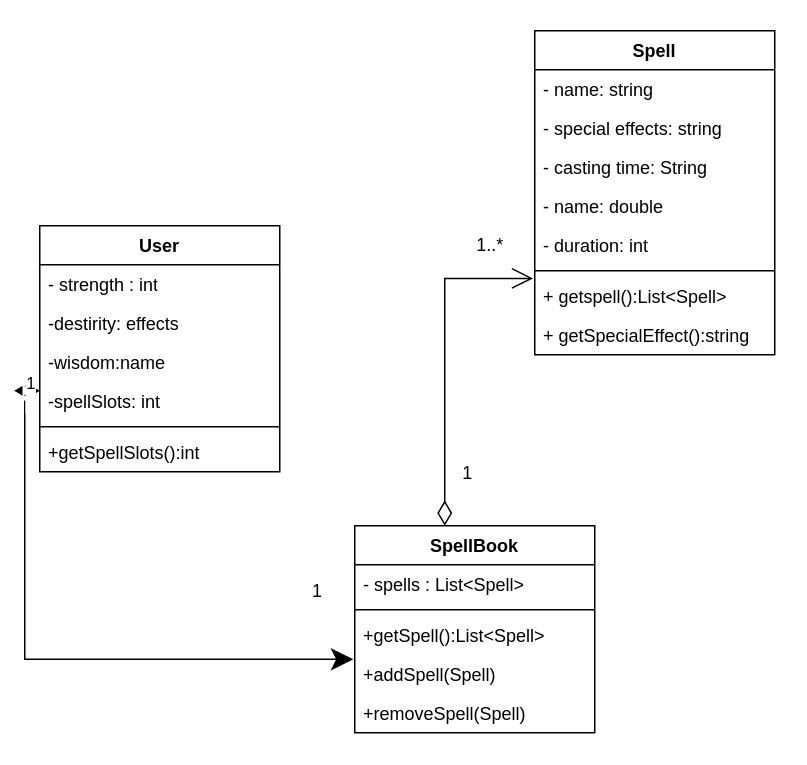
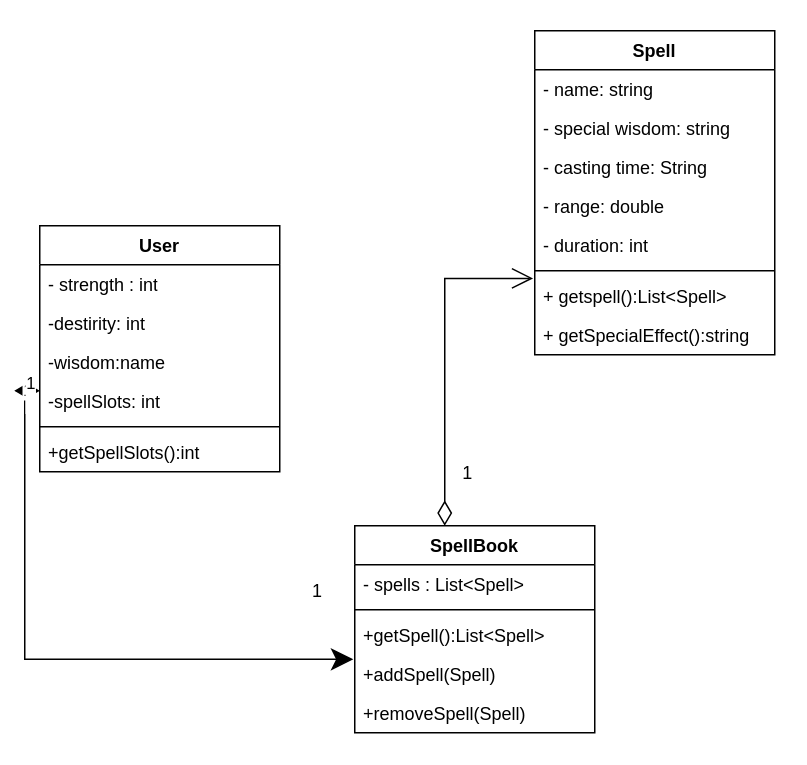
  <mxCell id="0" />
  <mxCell id="1" parent="0" />
  <mxCell id="2" value="Spell" style="swimlane;fontStyle=1;align=center;verticalAlign=top;childLayout=stackLayout;horizontal=1;startSize=26;horizontalStack=0;resizeParent=1;resizeParentMax=0;resizeLast=0;collapsible=1;marginBottom=0;whiteSpace=wrap;html=1;" vertex="1" parent="1"><mxGeometry x="350" y="20" width="160" height="216" as="geometry" /></mxCell>
  <mxCell id="3" value="- name&lt;span style=&quot;background-color: initial;&quot;&gt;: string&lt;/span&gt;" style="text;strokeColor=none;fillColor=none;align=left;verticalAlign=top;spacingLeft=4;spacingRight=4;overflow=hidden;rotatable=0;points=[[0,0.5],[1,0.5]];portConstraint=eastwest;whiteSpace=wrap;html=1;" vertex="1" parent="2"><mxGeometry y="26" width="160" height="26" as="geometry" /></mxCell>
- <mxCell id="4" value="-&amp;nbsp;&lt;span style=&quot;background-color: initial;&quot;&gt;special effects: string&lt;/span&gt;" style="text;strokeColor=none;fillColor=none;align=left;verticalAlign=top;spacingLeft=4;spacingRight=4;overflow=hidden;rotatable=0;points=[[0,0.5],[1,0.5]];portConstraint=eastwest;whiteSpace=wrap;html=1;" vertex="1" parent="2"><mxGeometry y="52" width="160" height="26" as="geometry" /></mxCell>
+ <mxCell id="4" value="-&amp;nbsp;&lt;span style=&quot;background-color: initial;&quot;&gt;special wisdom: string&lt;/span&gt;" style="text;strokeColor=none;fillColor=none;align=left;verticalAlign=top;spacingLeft=4;spacingRight=4;overflow=hidden;rotatable=0;points=[[0,0.5],[1,0.5]];portConstraint=eastwest;whiteSpace=wrap;html=1;" vertex="1" parent="2"><mxGeometry y="52" width="160" height="26" as="geometry" /></mxCell>
  <mxCell id="5" value="- casting time&lt;span style=&quot;background-color: initial;&quot;&gt;: String&lt;/span&gt;" style="text;strokeColor=none;fillColor=none;align=left;verticalAlign=top;spacingLeft=4;spacingRight=4;overflow=hidden;rotatable=0;points=[[0,0.5],[1,0.5]];portConstraint=eastwest;whiteSpace=wrap;html=1;" vertex="1" parent="2"><mxGeometry y="78" width="160" height="26" as="geometry" /></mxCell>
- <mxCell id="6" value="- name&lt;span style=&quot;background-color: initial;&quot;&gt;: double&lt;/span&gt;" style="text;strokeColor=none;fillColor=none;align=left;verticalAlign=top;spacingLeft=4;spacingRight=4;overflow=hidden;rotatable=0;points=[[0,0.5],[1,0.5]];portConstraint=eastwest;whiteSpace=wrap;html=1;" vertex="1" parent="2"><mxGeometry y="104" width="160" height="26" as="geometry" /></mxCell>
+ <mxCell id="6" value="- range&lt;span style=&quot;background-color: initial;&quot;&gt;: double&lt;/span&gt;" style="text;strokeColor=none;fillColor=none;align=left;verticalAlign=top;spacingLeft=4;spacingRight=4;overflow=hidden;rotatable=0;points=[[0,0.5],[1,0.5]];portConstraint=eastwest;whiteSpace=wrap;html=1;" vertex="1" parent="2"><mxGeometry y="104" width="160" height="26" as="geometry" /></mxCell>
  <mxCell id="7" value="- duration: int" style="text;strokeColor=none;fillColor=none;align=left;verticalAlign=top;spacingLeft=4;spacingRight=4;overflow=hidden;rotatable=0;points=[[0,0.5],[1,0.5]];portConstraint=eastwest;whiteSpace=wrap;html=1;" vertex="1" parent="2"><mxGeometry y="130" width="160" height="26" as="geometry" /></mxCell>
  <mxCell id="8" value="" style="line;strokeWidth=1;fillColor=none;align=left;verticalAlign=middle;spacingTop=-1;spacingLeft=3;spacingRight=3;rotatable=0;labelPosition=right;points=[];portConstraint=eastwest;strokeColor=inherit;" vertex="1" parent="2"><mxGeometry y="156" width="160" height="8" as="geometry" /></mxCell>
  <mxCell id="9" value="+ getspell():List&amp;lt;Spell&amp;gt;" style="text;strokeColor=none;fillColor=none;align=left;verticalAlign=top;spacingLeft=4;spacingRight=4;overflow=hidden;rotatable=0;points=[[0,0.5],[1,0.5]];portConstraint=eastwest;whiteSpace=wrap;html=1;" vertex="1" parent="2"><mxGeometry y="164" width="160" height="26" as="geometry" /></mxCell>
  <mxCell id="10" value="+ getSpecialEffect():string" style="text;strokeColor=none;fillColor=none;align=left;verticalAlign=top;spacingLeft=4;spacingRight=4;overflow=hidden;rotatable=0;points=[[0,0.5],[1,0.5]];portConstraint=eastwest;whiteSpace=wrap;html=1;" vertex="1" parent="2"><mxGeometry y="190" width="160" height="26" as="geometry" /></mxCell>
  <mxCell id="11" value="SpellBook" style="swimlane;fontStyle=1;align=center;verticalAlign=top;childLayout=stackLayout;horizontal=1;startSize=26;horizontalStack=0;resizeParent=1;resizeParentMax=0;resizeLast=0;collapsible=1;marginBottom=0;whiteSpace=wrap;html=1;" vertex="1" parent="1"><mxGeometry x="230" y="350" width="160" height="138" as="geometry" /></mxCell>
  <mxCell id="12" value="- spells : List&amp;lt;Spell&amp;gt;" style="text;strokeColor=none;fillColor=none;align=left;verticalAlign=top;spacingLeft=4;spacingRight=4;overflow=hidden;rotatable=0;points=[[0,0.5],[1,0.5]];portConstraint=eastwest;whiteSpace=wrap;html=1;" vertex="1" parent="11"><mxGeometry y="26" width="160" height="26" as="geometry" /></mxCell>
  <mxCell id="13" value="" style="line;strokeWidth=1;fillColor=none;align=left;verticalAlign=middle;spacingTop=-1;spacingLeft=3;spacingRight=3;rotatable=0;labelPosition=right;points=[];portConstraint=eastwest;strokeColor=inherit;" vertex="1" parent="11"><mxGeometry y="52" width="160" height="8" as="geometry" /></mxCell>
  <mxCell id="14" value="+getSpell():List&amp;lt;Spell&amp;gt;" style="text;strokeColor=none;fillColor=none;align=left;verticalAlign=top;spacingLeft=4;spacingRight=4;overflow=hidden;rotatable=0;points=[[0,0.5],[1,0.5]];portConstraint=eastwest;whiteSpace=wrap;html=1;" vertex="1" parent="11"><mxGeometry y="60" width="160" height="26" as="geometry" /></mxCell>
  <mxCell id="15" value="+addSpell(Spell)" style="text;strokeColor=none;fillColor=none;align=left;verticalAlign=top;spacingLeft=4;spacingRight=4;overflow=hidden;rotatable=0;points=[[0,0.5],[1,0.5]];portConstraint=eastwest;whiteSpace=wrap;html=1;" vertex="1" parent="11"><mxGeometry y="86" width="160" height="26" as="geometry" /></mxCell>
  <mxCell id="16" value="+removeSpell(Spell)" style="text;strokeColor=none;fillColor=none;align=left;verticalAlign=top;spacingLeft=4;spacingRight=4;overflow=hidden;rotatable=0;points=[[0,0.5],[1,0.5]];portConstraint=eastwest;whiteSpace=wrap;html=1;" vertex="1" parent="11"><mxGeometry y="112" width="160" height="26" as="geometry" /></mxCell>
  <mxCell id="17" value="" style="endArrow=classic;html=1;endSize=12;startArrow=diamondThin;startSize=14;startFill=1;edgeStyle=orthogonalEdgeStyle;align=left;verticalAlign=bottom;rounded=0;entryX=-0.006;entryY=0.117;entryDx=0;entryDy=0;entryPerimeter=0;exitX=0;exitY=0.231;exitDx=0;exitDy=0;exitPerimeter=0;" edge="1" parent="1" source="28" target="15"><mxGeometry x="-1" y="-72" relative="1" as="geometry"><mxPoint x="-270" y="250.002" as="sourcePoint" /><mxPoint x="-59.68" y="426.44" as="targetPoint" /><mxPoint x="-32" y="57" as="offset" /></mxGeometry></mxCell>
  <mxCell id="18" value="1" style="edgeLabel;html=1;align=center;verticalAlign=middle;resizable=0;points=[];" vertex="1" connectable="0" parent="17"><mxGeometry x="-0.958" y="-1" relative="1" as="geometry"><mxPoint as="offset" /></mxGeometry></mxCell>
  <mxCell id="19" value="1&lt;div&gt;&lt;br&gt;&lt;/div&gt;" style="edgeLabel;html=1;align=center;verticalAlign=middle;resizable=0;points=[];" vertex="1" connectable="0" parent="17"><mxGeometry x="-0.973" y="1" relative="1" as="geometry"><mxPoint as="offset" /></mxGeometry></mxCell>
  <mxCell id="20" value="" style="endArrow=open;html=1;endSize=12;startArrow=diamondThin;startSize=14;startFill=0;edgeStyle=orthogonalEdgeStyle;align=left;verticalAlign=bottom;rounded=0;exitX=0.375;exitY=0;exitDx=0;exitDy=0;exitPerimeter=0;entryX=-0.007;entryY=0.043;entryDx=0;entryDy=0;entryPerimeter=0;" edge="1" parent="1" source="11" target="9"><mxGeometry x="-1" y="3" relative="1" as="geometry"><mxPoint x="280" y="160" as="sourcePoint" /><mxPoint x="410" y="240" as="targetPoint" /></mxGeometry></mxCell>
  <mxCell id="21" value="1" style="text;whiteSpace=wrap;html=1;" vertex="1" parent="1"><mxGeometry x="200" y="380" width="90" height="40" as="geometry" /></mxCell>
  <mxCell id="22" value="1" style="text;html=1;align=center;verticalAlign=middle;resizable=0;points=[];autosize=1;strokeColor=none;fillColor=none;" vertex="1" parent="1"><mxGeometry x="290" y="300" width="30" height="30" as="geometry" /></mxCell>
- <mxCell id="23" value="1..*" style="text;html=1;align=center;verticalAlign=middle;resizable=0;points=[];autosize=1;strokeColor=none;fillColor=none;" vertex="1" parent="1"><mxGeometry x="300" y="148" width="40" height="30" as="geometry" /></mxCell>
  <mxCell id="24" value="User" style="swimlane;fontStyle=1;align=center;verticalAlign=top;childLayout=stackLayout;horizontal=1;startSize=26;horizontalStack=0;resizeParent=1;resizeParentMax=0;resizeLast=0;collapsible=1;marginBottom=0;whiteSpace=wrap;html=1;" vertex="1" parent="1"><mxGeometry x="20" y="150" width="160" height="164" as="geometry" /></mxCell>
  <mxCell id="25" value="- strength : int&lt;div&gt;&lt;br&gt;&lt;/div&gt;" style="text;strokeColor=none;fillColor=none;align=left;verticalAlign=top;spacingLeft=4;spacingRight=4;overflow=hidden;rotatable=0;points=[[0,0.5],[1,0.5]];portConstraint=eastwest;whiteSpace=wrap;html=1;" vertex="1" parent="24"><mxGeometry y="26" width="160" height="26" as="geometry" /></mxCell>
- <mxCell id="26" value="&lt;div&gt;-destirity: effects&lt;/div&gt;" style="text;strokeColor=none;fillColor=none;align=left;verticalAlign=top;spacingLeft=4;spacingRight=4;overflow=hidden;rotatable=0;points=[[0,0.5],[1,0.5]];portConstraint=eastwest;whiteSpace=wrap;html=1;" vertex="1" parent="24"><mxGeometry y="52" width="160" height="26" as="geometry" /></mxCell>
+ <mxCell id="26" value="&lt;div&gt;-destirity: int&lt;/div&gt;" style="text;strokeColor=none;fillColor=none;align=left;verticalAlign=top;spacingLeft=4;spacingRight=4;overflow=hidden;rotatable=0;points=[[0,0.5],[1,0.5]];portConstraint=eastwest;whiteSpace=wrap;html=1;" vertex="1" parent="24"><mxGeometry y="52" width="160" height="26" as="geometry" /></mxCell>
  <mxCell id="27" value="-wisdom:name" style="text;strokeColor=none;fillColor=none;align=left;verticalAlign=top;spacingLeft=4;spacingRight=4;overflow=hidden;rotatable=0;points=[[0,0.5],[1,0.5]];portConstraint=eastwest;whiteSpace=wrap;html=1;" vertex="1" parent="24"><mxGeometry y="78" width="160" height="26" as="geometry" /></mxCell>
  <mxCell id="28" value="-spellSlots: int" style="text;strokeColor=none;fillColor=none;align=left;verticalAlign=top;spacingLeft=4;spacingRight=4;overflow=hidden;rotatable=0;points=[[0,0.5],[1,0.5]];portConstraint=eastwest;whiteSpace=wrap;html=1;" vertex="1" parent="24"><mxGeometry y="104" width="160" height="26" as="geometry" /></mxCell>
  <mxCell id="29" value="" style="line;strokeWidth=1;fillColor=none;align=left;verticalAlign=middle;spacingTop=-1;spacingLeft=3;spacingRight=3;rotatable=0;labelPosition=right;points=[];portConstraint=eastwest;strokeColor=inherit;" vertex="1" parent="24"><mxGeometry y="130" width="160" height="8" as="geometry" /></mxCell>
  <mxCell id="30" value="+getSpellSlots():int" style="text;strokeColor=none;fillColor=none;align=left;verticalAlign=top;spacingLeft=4;spacingRight=4;overflow=hidden;rotatable=0;points=[[0,0.5],[1,0.5]];portConstraint=eastwest;whiteSpace=wrap;html=1;" vertex="1" parent="24"><mxGeometry y="138" width="160" height="26" as="geometry" /></mxCell>
